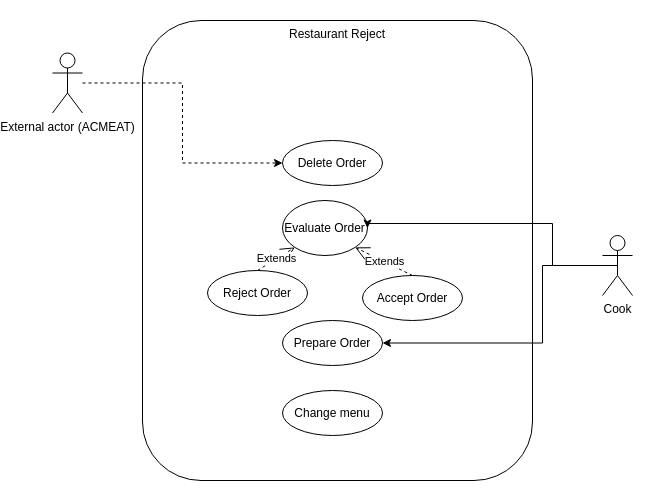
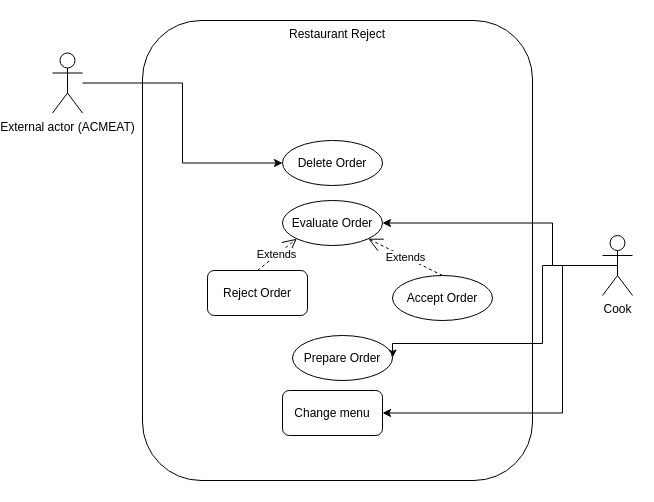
  <mxCell id="0" />
  <mxCell id="1" parent="0" />
  <mxCell id="2" value="Restaurant Reject" style="rounded=1;whiteSpace=wrap;html=1;verticalAlign=top;" parent="1" vertex="1"><mxGeometry x="110" y="20" width="390" height="460" as="geometry" /></mxCell>
- <mxCell id="3" style="edgeStyle=orthogonalEdgeStyle;rounded=0;orthogonalLoop=1;jettySize=auto;html=1;entryX=0;entryY=0.5;entryDx=0;entryDy=0;dashed=1;" edge="1" parent="1" source="4" target="16"><mxGeometry relative="1" as="geometry" /></mxCell>
+ <mxCell id="3" style="edgeStyle=orthogonalEdgeStyle;rounded=0;orthogonalLoop=1;jettySize=auto;html=1;entryX=0;entryY=0.5;entryDx=0;entryDy=0;" edge="1" parent="1" source="4" target="16"><mxGeometry relative="1" as="geometry" /></mxCell>
  <mxCell id="4" value="External actor (ACMEAT)" style="shape=umlActor;verticalLabelPosition=bottom;verticalAlign=top;html=1;" parent="1" vertex="1"><mxGeometry x="20" y="52.5" width="30" height="60" as="geometry" /></mxCell>
- <mxCell id="5" value="Evaluate Order" style="ellipse;whiteSpace=wrap;html=1;" parent="1" vertex="1"><mxGeometry x="250" y="200" width="85" height="55" as="geometry" /></mxCell>
- <mxCell id="6" value="Accept Order" style="ellipse;whiteSpace=wrap;html=1;" parent="1" vertex="1"><mxGeometry x="330" y="275" width="100" height="45" as="geometry" /></mxCell>
- <mxCell id="7" value="Reject Order" style="ellipse;whiteSpace=wrap;html=1;" parent="1" vertex="1"><mxGeometry x="175" y="270" width="100" height="45" as="geometry" /></mxCell>
+ <mxCell id="5" value="Evaluate Order" style="ellipse;whiteSpace=wrap;html=1;" parent="1" vertex="1"><mxGeometry x="250" y="200" width="100" height="45" as="geometry" /></mxCell>
+ <mxCell id="6" value="Accept Order" style="ellipse;whiteSpace=wrap;html=1;" parent="1" vertex="1"><mxGeometry x="360" y="275" width="100" height="45" as="geometry" /></mxCell>
+ <mxCell id="7" value="Reject Order" style="whiteSpace=wrap;html=1;rounded=1;" parent="1" vertex="1"><mxGeometry x="175" y="270" width="100" height="45" as="geometry" /></mxCell>
  <mxCell id="8" value="Extends" style="endArrow=open;endSize=12;dashed=1;html=1;rounded=0;exitX=0.5;exitY=0;exitDx=0;exitDy=0;entryX=0;entryY=1;entryDx=0;entryDy=0;" parent="1" source="7" target="5" edge="1"><mxGeometry x="-0.015" width="160" relative="1" as="geometry"><mxPoint x="310" y="400" as="sourcePoint" /><mxPoint x="470" y="400" as="targetPoint" /><mxPoint as="offset" /></mxGeometry></mxCell>
  <mxCell id="9" value="Extends" style="endArrow=open;endSize=12;dashed=1;html=1;rounded=0;exitX=0.5;exitY=0;exitDx=0;exitDy=0;entryX=1;entryY=1;entryDx=0;entryDy=0;" parent="1" source="6" target="5" edge="1"><mxGeometry x="-0.015" width="160" relative="1" as="geometry"><mxPoint x="330" y="422" as="sourcePoint" /><mxPoint x="369" y="370" as="targetPoint" /><mxPoint as="offset" /></mxGeometry></mxCell>
  <mxCell id="10" style="edgeStyle=orthogonalEdgeStyle;rounded=0;orthogonalLoop=1;jettySize=auto;html=1;exitX=0.5;exitY=0.5;exitDx=0;exitDy=0;exitPerimeter=0;entryX=1;entryY=0.5;entryDx=0;entryDy=0;" parent="1" source="13" target="5" edge="1"><mxGeometry relative="1" as="geometry"><mxPoint x="570" y="230" as="targetPoint" /><Array as="points"><mxPoint x="520" y="265" /><mxPoint x="520" y="223" /></Array></mxGeometry></mxCell>
  <mxCell id="11" style="edgeStyle=orthogonalEdgeStyle;rounded=0;orthogonalLoop=1;jettySize=auto;html=1;entryX=1;entryY=0.5;entryDx=0;entryDy=0;" parent="1" source="13" target="14" edge="1"><mxGeometry relative="1" as="geometry"><Array as="points"><mxPoint x="510" y="265" /><mxPoint x="510" y="343" /></Array></mxGeometry></mxCell>
+ <mxCell id="12" style="edgeStyle=orthogonalEdgeStyle;rounded=0;orthogonalLoop=1;jettySize=auto;html=1;entryX=1;entryY=0.5;entryDx=0;entryDy=0;" parent="1" source="13" target="15" edge="1"><mxGeometry relative="1" as="geometry"><Array as="points"><mxPoint x="530" y="265" /><mxPoint x="530" y="413" /></Array></mxGeometry></mxCell>
  <mxCell id="13" value="Cook" style="shape=umlActor;verticalLabelPosition=bottom;verticalAlign=top;html=1;" parent="1" vertex="1"><mxGeometry x="570" y="235" width="30" height="60" as="geometry" /></mxCell>
- <mxCell id="14" value="Prepare Order" style="ellipse;whiteSpace=wrap;html=1;" parent="1" vertex="1"><mxGeometry x="250" y="320" width="100" height="45" as="geometry" /></mxCell>
- <mxCell id="15" value="Change menu" style="ellipse;whiteSpace=wrap;html=1;" parent="1" vertex="1"><mxGeometry x="250" y="390" width="100" height="45" as="geometry" /></mxCell>
+ <mxCell id="14" value="Prepare Order" style="ellipse;whiteSpace=wrap;html=1;" parent="1" vertex="1"><mxGeometry x="260" y="335" width="100" height="45" as="geometry" /></mxCell>
+ <mxCell id="15" value="Change menu" style="whiteSpace=wrap;html=1;rounded=1;" parent="1" vertex="1"><mxGeometry x="250" y="390" width="100" height="45" as="geometry" /></mxCell>
  <mxCell id="16" value="Delete Order" style="ellipse;whiteSpace=wrap;html=1;" vertex="1" parent="1"><mxGeometry x="250" y="140" width="100" height="45" as="geometry" /></mxCell>
